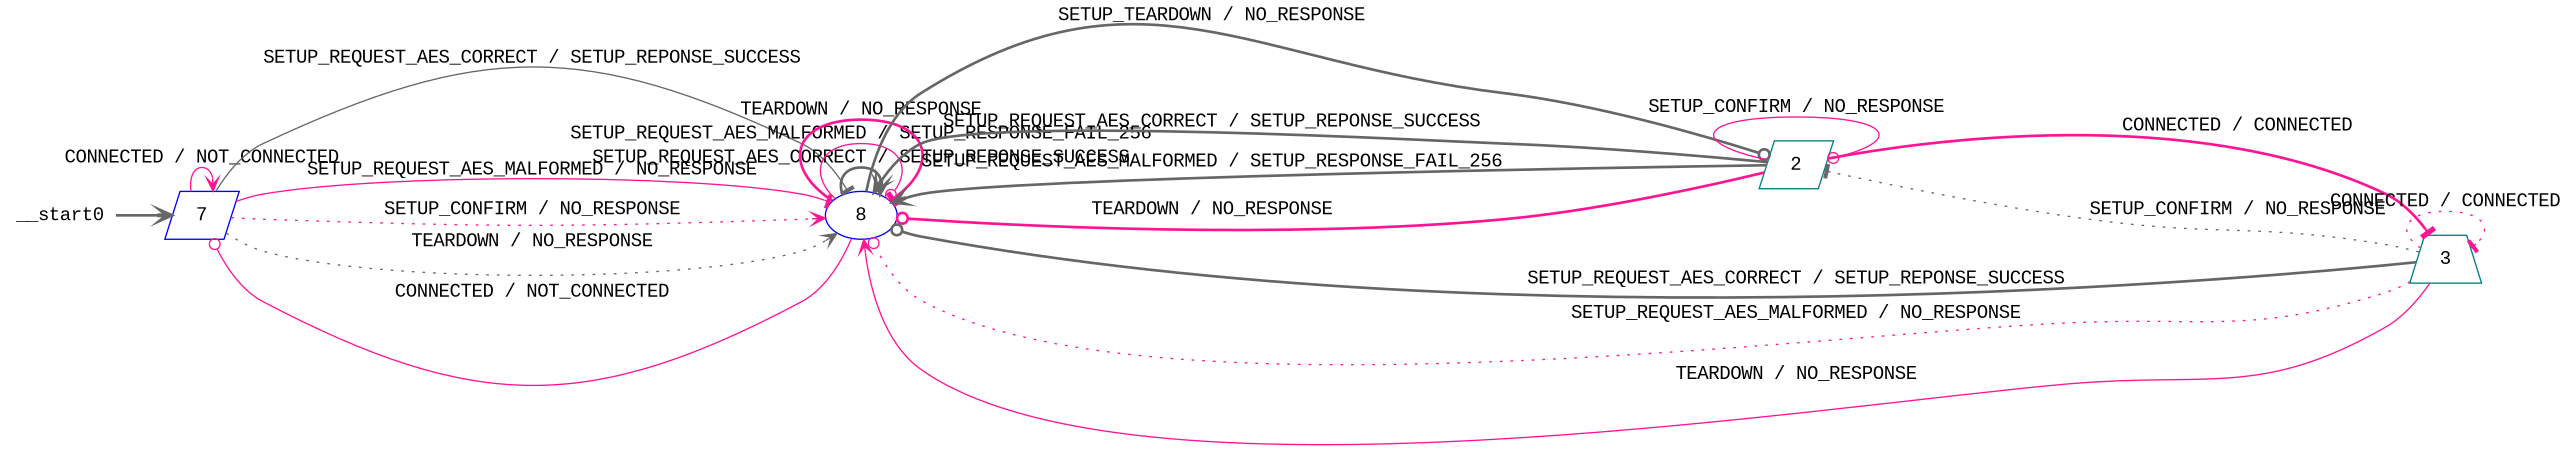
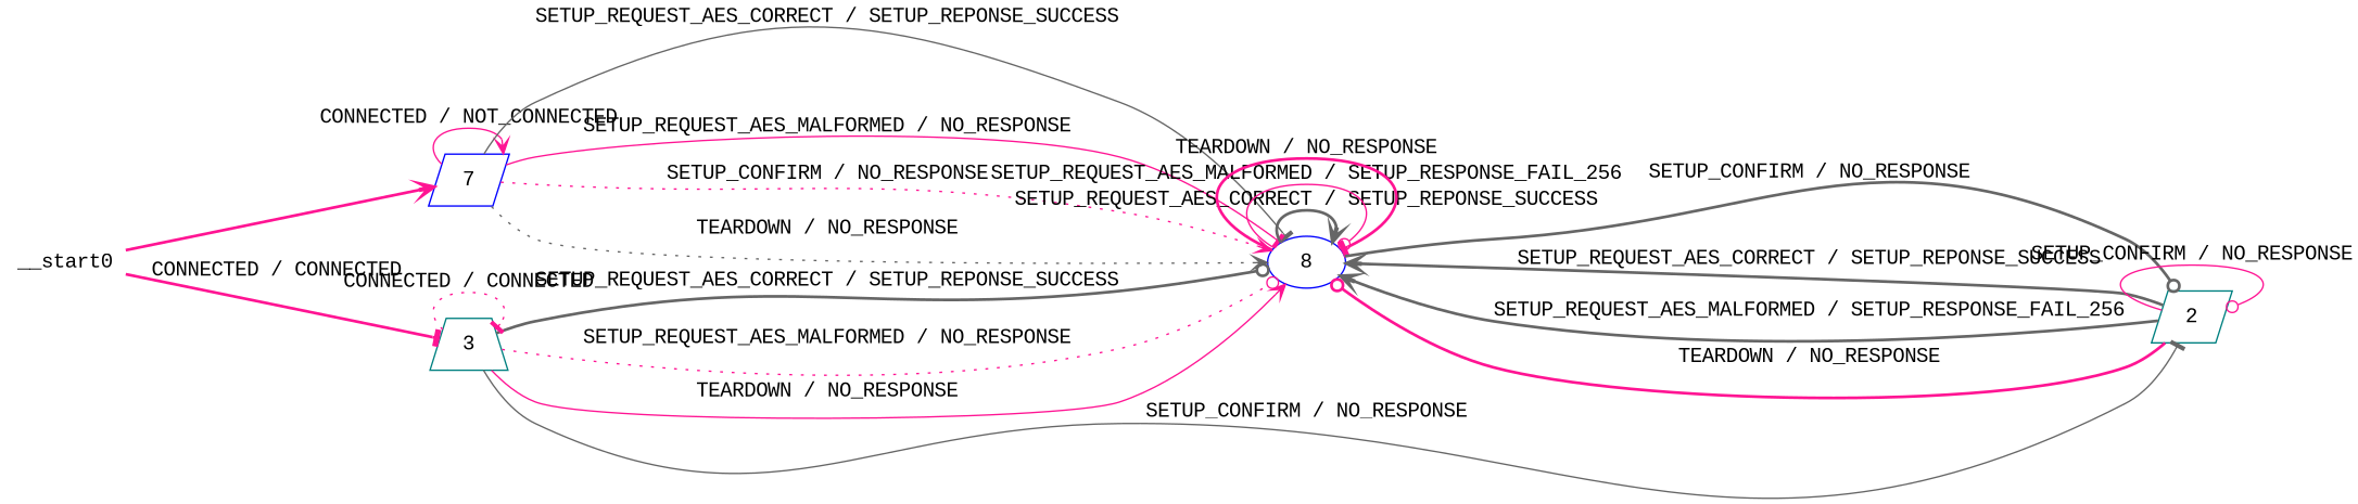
  digraph {
    fontname="Liberation Mono"
    rankdir=LR
    node [color=teal fontname="Liberation Mono" shape=parallelogram]
    edge [arrowhead=vee color=deeppink fontname="Liberation Mono" style=bold]
    __start0 [shape=none]
    n2 [color=blue label=7]
    n3 [color=blue label=8 shape=ellipse]
    n4 [label=2]
    n5 [label=3 shape=trapezium]
-   __start0 -> n2 [color=gray40]
+   __start0 -> n2
    n2 -> n2 [label="CONNECTED / NOT_CONNECTED" style=solid]
    n2 -> n3 [arrowhead=tee color=gray40 label="SETUP_REQUEST_AES_CORRECT / SETUP_REPONSE_SUCCESS" style=solid]
    n2 -> n3 [arrowhead=tee label="SETUP_REQUEST_AES_MALFORMED / NO_RESPONSE" style=solid]
    n2 -> n3 [label="SETUP_CONFIRM / NO_RESPONSE" style=dotted]
    n2 -> n3 [color=gray40 label="TEARDOWN / NO_RESPONSE" style=dotted]
-   n3 -> n2 [arrowhead=odot label="CONNECTED / NOT_CONNECTED" style=solid]
    n3 -> n3 [color=gray40 label="SETUP_REQUEST_AES_CORRECT / SETUP_REPONSE_SUCCESS"]
    n3 -> n3 [arrowhead=odot label="SETUP_REQUEST_AES_MALFORMED / SETUP_RESPONSE_FAIL_256" style=solid]
    n3 -> n3 [arrowhead=tee label="TEARDOWN / NO_RESPONSE"]
-   n3 -> n4 [arrowhead=odot color=gray40 label="SETUP_TEARDOWN / NO_RESPONSE"]
+   n3 -> n4 [arrowhead=odot color=gray40 label="SETUP_CONFIRM / NO_RESPONSE"]
    n4 -> n3 [color=gray40 label="SETUP_REQUEST_AES_CORRECT / SETUP_REPONSE_SUCCESS"]
    n4 -> n3 [color=gray40 label="SETUP_REQUEST_AES_MALFORMED / SETUP_RESPONSE_FAIL_256"]
    n4 -> n3 [arrowhead=odot label="TEARDOWN / NO_RESPONSE"]
    n4 -> n4 [arrowhead=odot label="SETUP_CONFIRM / NO_RESPONSE" style=solid]
-   n4 -> n5 [arrowhead=tee label="CONNECTED / CONNECTED"]
+   __start0 -> n5 [arrowhead=tee label="CONNECTED / CONNECTED"]
    n5 -> n3 [arrowhead=odot color=gray40 label="SETUP_REQUEST_AES_CORRECT / SETUP_REPONSE_SUCCESS"]
    n5 -> n3 [arrowhead=odot label="SETUP_REQUEST_AES_MALFORMED / NO_RESPONSE" style=dotted]
    n5 -> n3 [label="TEARDOWN / NO_RESPONSE" style=solid]
-   n5 -> n4 [arrowhead=tee color=gray40 label="SETUP_CONFIRM / NO_RESPONSE" style=dotted]
+   n5 -> n4 [arrowhead=tee color=gray40 label="SETUP_CONFIRM / NO_RESPONSE" style=solid]
    n5 -> n5 [arrowhead=tee label="CONNECTED / CONNECTED" style=dotted]
  }
